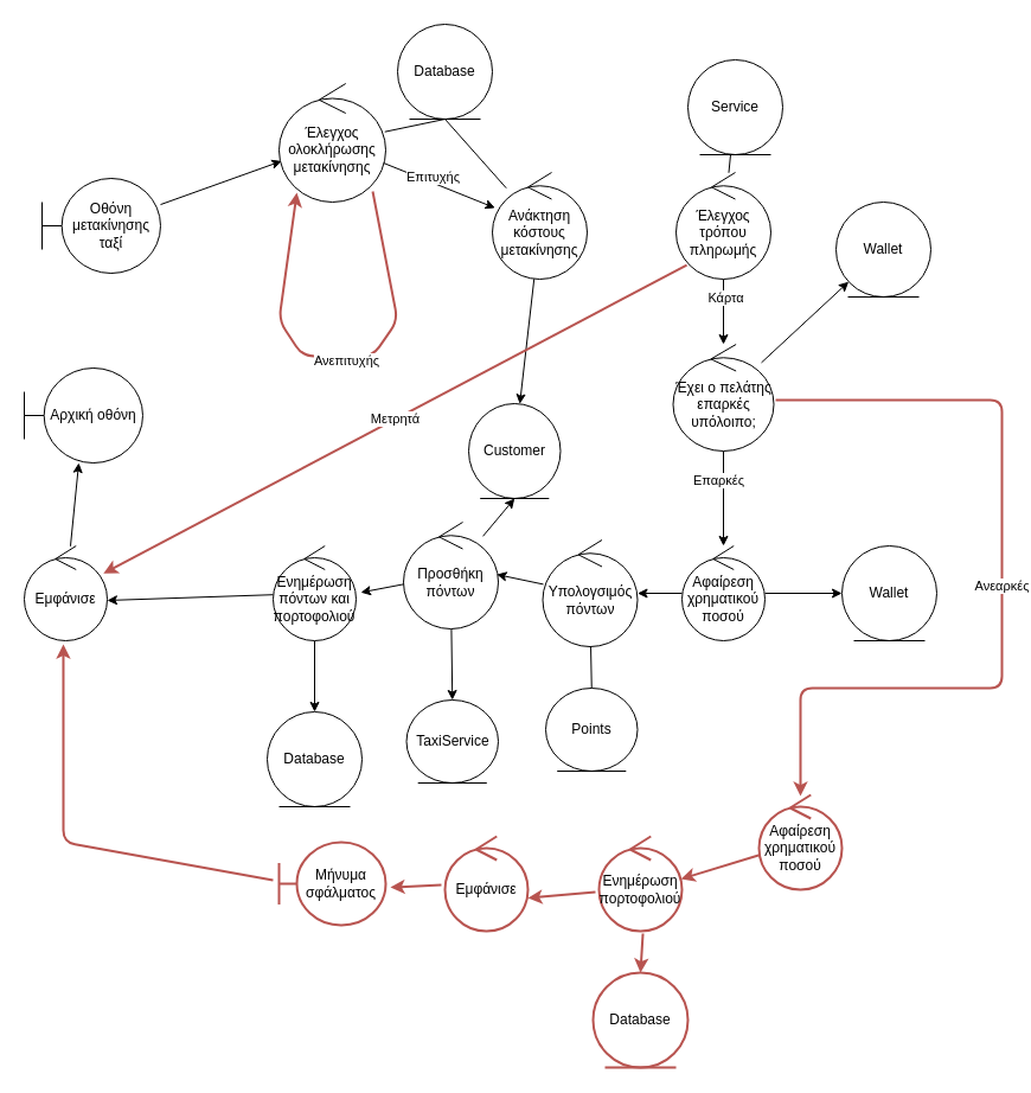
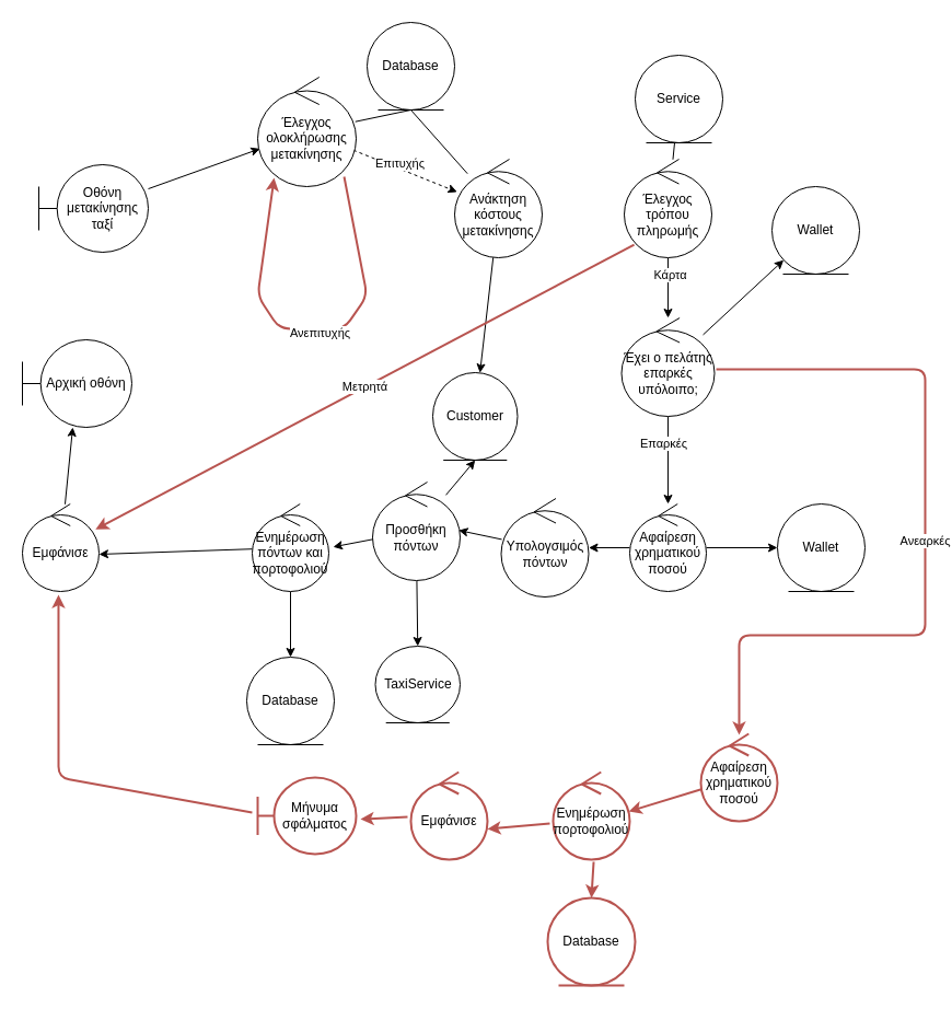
  <mxCell id="0" />
  <mxCell id="1" parent="0" />
  <mxCell id="2" style="edgeStyle=none;html=1;" parent="1" source="3" target="7" edge="1"><mxGeometry relative="1" as="geometry" /></mxCell>
  <mxCell id="3" value="Οθόνη μετακίνησης&lt;br&gt;ταξί" style="shape=umlBoundary;whiteSpace=wrap;html=1;" parent="1" vertex="1"><mxGeometry x="35" y="150" width="100" height="80" as="geometry" /></mxCell>
  <mxCell id="4" style="edgeStyle=none;html=1;entryX=0.5;entryY=1;entryDx=0;entryDy=0;endArrow=none;endFill=0;" parent="1" source="7" target="8" edge="1"><mxGeometry relative="1" as="geometry" /></mxCell>
- <mxCell id="5" value="" style="edgeStyle=none;html=1;" parent="1" source="7" target="11" edge="1"><mxGeometry relative="1" as="geometry" /></mxCell>
+ <mxCell id="5" value="" style="edgeStyle=none;html=1;dashed=1;" parent="1" source="7" target="11" edge="1"><mxGeometry relative="1" as="geometry" /></mxCell>
  <mxCell id="6" value="Επιτυχής" style="edgeLabel;html=1;align=center;verticalAlign=middle;resizable=0;points=[];" parent="5" vertex="1" connectable="0"><mxGeometry x="-0.401" y="1" relative="1" as="geometry"><mxPoint x="13" y="1" as="offset" /></mxGeometry></mxCell>
  <mxCell id="7" value="Έλεγχος ολοκλήρωσης μετακίνησης" style="ellipse;shape=umlControl;whiteSpace=wrap;html=1;" parent="1" vertex="1"><mxGeometry x="235" y="70" width="90" height="100" as="geometry" /></mxCell>
  <mxCell id="8" value="Database" style="ellipse;shape=umlEntity;whiteSpace=wrap;html=1;" parent="1" vertex="1"><mxGeometry x="335" y="20" width="80" height="80" as="geometry" /></mxCell>
  <mxCell id="9" value="" style="edgeStyle=none;html=1;entryX=0.5;entryY=1;entryDx=0;entryDy=0;endArrow=none;endFill=0;" parent="1" source="11" target="8" edge="1"><mxGeometry relative="1" as="geometry"><mxPoint x="455" y="100" as="targetPoint" /></mxGeometry></mxCell>
  <mxCell id="10" value="" style="edgeStyle=none;html=1;" parent="1" source="11" target="51" edge="1"><mxGeometry relative="1" as="geometry" /></mxCell>
  <mxCell id="11" value="Ανάκτηση κόστους μετακίνησης" style="ellipse;shape=umlControl;whiteSpace=wrap;html=1;" parent="1" vertex="1"><mxGeometry x="415" y="145" width="80" height="90" as="geometry" /></mxCell>
  <mxCell id="12" value="" style="edgeStyle=none;html=1;" parent="1" source="15" target="19" edge="1"><mxGeometry relative="1" as="geometry" /></mxCell>
  <mxCell id="13" value="Κάρτα" style="edgeLabel;html=1;align=center;verticalAlign=middle;resizable=0;points=[];" parent="12" connectable="0" vertex="1"><mxGeometry x="-0.44" y="1" relative="1" as="geometry"><mxPoint as="offset" /></mxGeometry></mxCell>
  <mxCell id="14" value="" style="edgeStyle=none;html=1;endArrow=none;endFill=0;" parent="1" source="15" target="46" edge="1"><mxGeometry relative="1" as="geometry" /></mxCell>
  <mxCell id="15" value="Έλεγχος τρόπου πληρωμής" style="ellipse;shape=umlControl;whiteSpace=wrap;html=1;" parent="1" vertex="1"><mxGeometry x="570" y="145" width="80" height="90" as="geometry" /></mxCell>
  <mxCell id="16" value="" style="edgeStyle=none;html=1;" parent="1" source="19" target="20" edge="1"><mxGeometry relative="1" as="geometry" /></mxCell>
  <mxCell id="17" value="" style="edgeStyle=none;html=1;" parent="1" source="19" target="23" edge="1"><mxGeometry relative="1" as="geometry" /></mxCell>
  <mxCell id="18" value="Επαρκές" style="edgeLabel;html=1;align=center;verticalAlign=middle;resizable=0;points=[];" parent="17" vertex="1" connectable="0"><mxGeometry x="-0.363" y="1" relative="1" as="geometry"><mxPoint x="-6" y="-1" as="offset" /></mxGeometry></mxCell>
  <mxCell id="19" value="Έχει ο πελάτης επαρκές υπόλοιπο;" style="ellipse;shape=umlControl;whiteSpace=wrap;html=1;" parent="1" vertex="1"><mxGeometry x="567.5" y="290" width="85" height="90" as="geometry" /></mxCell>
  <mxCell id="20" value="Wallet" style="ellipse;shape=umlEntity;whiteSpace=wrap;html=1;" parent="1" vertex="1"><mxGeometry x="705" y="170" width="80" height="80" as="geometry" /></mxCell>
  <mxCell id="21" value="" style="edgeStyle=none;html=1;" parent="1" source="23" target="24" edge="1"><mxGeometry relative="1" as="geometry" /></mxCell>
  <mxCell id="22" value="" style="edgeStyle=none;html=1;" parent="1" source="23" target="27" edge="1"><mxGeometry relative="1" as="geometry" /></mxCell>
  <mxCell id="23" value="Αφαίρεση χρηματικού ποσού" style="ellipse;shape=umlControl;whiteSpace=wrap;html=1;" parent="1" vertex="1"><mxGeometry x="575" y="460" width="70" height="80" as="geometry" /></mxCell>
  <mxCell id="24" value="Wallet" style="ellipse;shape=umlEntity;whiteSpace=wrap;html=1;" parent="1" vertex="1"><mxGeometry x="710" y="460" width="80" height="80" as="geometry" /></mxCell>
- <mxCell id="25" value="" style="edgeStyle=none;html=1;endArrow=none;endFill=0;entryX=0.5;entryY=0;entryDx=0;entryDy=0;" parent="1" source="27" target="52" edge="1"><mxGeometry relative="1" as="geometry" /></mxCell>
  <mxCell id="26" value="" style="edgeStyle=none;html=1;endArrow=classic;endFill=1;entryX=0.983;entryY=0.49;entryDx=0;entryDy=0;entryPerimeter=0;" parent="1" source="27" target="50" edge="1"><mxGeometry relative="1" as="geometry" /></mxCell>
  <mxCell id="27" value="Υπολογσιμός πόντων" style="ellipse;shape=umlControl;whiteSpace=wrap;html=1;" parent="1" vertex="1"><mxGeometry x="457.5" y="455" width="80" height="90" as="geometry" /></mxCell>
  <mxCell id="28" value="TaxiService" style="ellipse;shape=umlEntity;whiteSpace=wrap;html=1;" parent="1" vertex="1"><mxGeometry x="342.5" y="590" width="77.5" height="70" as="geometry" /></mxCell>
  <mxCell id="29" value="" style="edgeStyle=none;html=1;entryX=0.5;entryY=0;entryDx=0;entryDy=0;" parent="1" source="31" target="32" edge="1"><mxGeometry relative="1" as="geometry" /></mxCell>
  <mxCell id="30" style="edgeStyle=none;html=1;entryX=1;entryY=0.575;entryDx=0;entryDy=0;entryPerimeter=0;" parent="1" source="31" target="34" edge="1"><mxGeometry relative="1" as="geometry" /></mxCell>
  <mxCell id="31" value="Ενημέρωση πόντων και πορτοφολιού" style="ellipse;shape=umlControl;whiteSpace=wrap;html=1;" parent="1" vertex="1"><mxGeometry x="230" y="460" width="70" height="80" as="geometry" /></mxCell>
  <mxCell id="32" value="Database" style="ellipse;shape=umlEntity;whiteSpace=wrap;html=1;" parent="1" vertex="1"><mxGeometry x="225" y="600" width="80" height="80" as="geometry" /></mxCell>
  <mxCell id="33" value="" style="edgeStyle=none;html=1;" parent="1" source="34" target="35" edge="1"><mxGeometry relative="1" as="geometry" /></mxCell>
  <mxCell id="34" value="Εμφάνισε" style="ellipse;shape=umlControl;whiteSpace=wrap;html=1;" parent="1" vertex="1"><mxGeometry x="20" y="460" width="70" height="80" as="geometry" /></mxCell>
  <mxCell id="35" value="Αρχική οθόνη" style="shape=umlBoundary;whiteSpace=wrap;html=1;" parent="1" vertex="1"><mxGeometry x="20" y="310" width="100" height="80" as="geometry" /></mxCell>
  <mxCell id="36" style="edgeStyle=none;html=1;entryX=0.167;entryY=0.92;entryDx=0;entryDy=0;entryPerimeter=0;exitX=0.878;exitY=0.91;exitDx=0;exitDy=0;exitPerimeter=0;strokeColor=#b85450;fillColor=#f8cecc;strokeWidth=2;" parent="1" source="7" target="7" edge="1"><mxGeometry relative="1" as="geometry"><Array as="points"><mxPoint x="335" y="270" /><mxPoint x="314" y="300" /><mxPoint x="255" y="300" /><mxPoint x="235" y="270" /></Array></mxGeometry></mxCell>
  <mxCell id="37" value="Ανεπιτυχής" style="edgeLabel;html=1;align=center;verticalAlign=middle;resizable=0;points=[];" parent="36" vertex="1" connectable="0"><mxGeometry x="-0.115" y="3" relative="1" as="geometry"><mxPoint x="-14" as="offset" /></mxGeometry></mxCell>
  <mxCell id="38" value="Μετρητά" style="edgeStyle=none;html=1;fillColor=#f8cecc;strokeColor=#b85450;strokeWidth=2;exitX=0.113;exitY=0.867;exitDx=0;exitDy=0;exitPerimeter=0;" parent="1" source="15" target="34" edge="1"><mxGeometry relative="1" as="geometry"><mxPoint x="570.001" y="229.999" as="sourcePoint" /><mxPoint x="462.87" y="334" as="targetPoint" /></mxGeometry></mxCell>
  <mxCell id="39" value="Ανεαρκές" style="edgeStyle=none;html=1;fillColor=#f8cecc;strokeColor=#b85450;strokeWidth=2;exitX=1.018;exitY=0.522;exitDx=0;exitDy=0;exitPerimeter=0;entryX=0.5;entryY=0.013;entryDx=0;entryDy=0;entryPerimeter=0;" parent="1" source="19" target="41" edge="1"><mxGeometry relative="1" as="geometry"><mxPoint x="1178.86" y="430" as="sourcePoint" /><mxPoint x="675" y="660" as="targetPoint" /><Array as="points"><mxPoint x="845" y="337" /><mxPoint x="845" y="580" /><mxPoint x="675" y="580" /></Array></mxGeometry></mxCell>
  <mxCell id="40" style="edgeStyle=none;html=1;strokeColor=#B85450;strokeWidth=2;entryX=0.986;entryY=0.45;entryDx=0;entryDy=0;entryPerimeter=0;" parent="1" source="41" target="53" edge="1"><mxGeometry relative="1" as="geometry"><mxPoint x="575" y="690" as="targetPoint" /></mxGeometry></mxCell>
  <mxCell id="41" value="Αφαίρεση χρηματικού ποσού" style="ellipse;shape=umlControl;whiteSpace=wrap;html=1;strokeColor=#B85450;strokeWidth=2;" parent="1" vertex="1"><mxGeometry x="640" y="670" width="70" height="80" as="geometry" /></mxCell>
  <mxCell id="42" value="Μήνυμα σφάλματος" style="shape=umlBoundary;whiteSpace=wrap;html=1;fillColor=none;strokeColor=#b85450;strokeWidth=2;" parent="1" vertex="1"><mxGeometry x="235" y="710" width="90" height="70" as="geometry" /></mxCell>
  <mxCell id="43" value="Εμφάνισε" style="ellipse;shape=umlControl;whiteSpace=wrap;html=1;strokeColor=#B85450;strokeWidth=2;" parent="1" vertex="1"><mxGeometry x="375" y="705" width="70" height="80" as="geometry" /></mxCell>
  <mxCell id="44" style="edgeStyle=none;html=1;entryX=1.044;entryY=0.543;entryDx=0;entryDy=0;entryPerimeter=0;strokeColor=#B85450;strokeWidth=2;exitX=-0.043;exitY=0.513;exitDx=0;exitDy=0;exitPerimeter=0;" parent="1" source="43" target="42" edge="1"><mxGeometry relative="1" as="geometry"><mxPoint x="463.01" y="780" as="targetPoint" /><mxPoint x="515" y="780" as="sourcePoint" /></mxGeometry></mxCell>
  <mxCell id="45" style="edgeStyle=none;html=1;entryX=0.471;entryY=1.038;entryDx=0;entryDy=0;entryPerimeter=0;strokeColor=#B85450;strokeWidth=2;exitX=-0.056;exitY=0.457;exitDx=0;exitDy=0;exitPerimeter=0;" parent="1" source="42" target="34" edge="1"><mxGeometry relative="1" as="geometry"><mxPoint x="258.49" y="701.97" as="targetPoint" /><mxPoint x="301.52" y="700" as="sourcePoint" /><Array as="points"><mxPoint x="53" y="710" /></Array></mxGeometry></mxCell>
  <mxCell id="46" value="Service" style="ellipse;shape=umlEntity;whiteSpace=wrap;html=1;" parent="1" vertex="1"><mxGeometry x="580" y="50" width="80" height="80" as="geometry" /></mxCell>
  <mxCell id="47" style="edgeStyle=none;html=1;entryX=0.5;entryY=0;entryDx=0;entryDy=0;endArrow=classic;endFill=1;" parent="1" source="50" target="28" edge="1"><mxGeometry relative="1" as="geometry" /></mxCell>
  <mxCell id="48" style="edgeStyle=none;html=1;entryX=0.5;entryY=1;entryDx=0;entryDy=0;endArrow=classic;endFill=1;" parent="1" source="50" target="51" edge="1"><mxGeometry relative="1" as="geometry" /></mxCell>
  <mxCell id="49" style="edgeStyle=none;html=1;entryX=1.057;entryY=0.491;entryDx=0;entryDy=0;entryPerimeter=0;endArrow=classic;endFill=1;" parent="1" source="50" target="31" edge="1"><mxGeometry relative="1" as="geometry" /></mxCell>
  <mxCell id="50" value="Προσθήκη πόντων" style="ellipse;shape=umlControl;whiteSpace=wrap;html=1;" parent="1" vertex="1"><mxGeometry x="340" y="440" width="80" height="90" as="geometry" /></mxCell>
  <mxCell id="51" value="Customer" style="ellipse;shape=umlEntity;whiteSpace=wrap;html=1;" parent="1" vertex="1"><mxGeometry x="395" y="340" width="77.5" height="80" as="geometry" /></mxCell>
- <mxCell id="52" value="Points" style="ellipse;shape=umlEntity;whiteSpace=wrap;html=1;" parent="1" vertex="1"><mxGeometry x="460" y="580" width="77.5" height="70" as="geometry" /></mxCell>
  <mxCell id="53" value="Ενημέρωση πορτοφολιού" style="ellipse;shape=umlControl;whiteSpace=wrap;html=1;strokeColor=#B85450;strokeWidth=2;" vertex="1" parent="1"><mxGeometry x="505" y="705" width="70" height="80" as="geometry" /></mxCell>
  <mxCell id="54" value="Database" style="ellipse;shape=umlEntity;whiteSpace=wrap;html=1;strokeColor=#b85450;strokeWidth=2;" vertex="1" parent="1"><mxGeometry x="500" y="820" width="80" height="80" as="geometry" /></mxCell>
  <mxCell id="55" style="edgeStyle=none;html=1;strokeColor=#B85450;strokeWidth=2;entryX=0.5;entryY=0;entryDx=0;entryDy=0;exitX=0.529;exitY=1.025;exitDx=0;exitDy=0;exitPerimeter=0;" edge="1" parent="1" source="53" target="54"><mxGeometry relative="1" as="geometry"><mxPoint x="584.02" y="751" as="targetPoint" /><mxPoint x="651.221" y="730.472" as="sourcePoint" /></mxGeometry></mxCell>
  <mxCell id="56" style="edgeStyle=none;html=1;strokeColor=#B85450;strokeWidth=2;entryX=1;entryY=0.65;entryDx=0;entryDy=0;entryPerimeter=0;exitX=-0.043;exitY=0.588;exitDx=0;exitDy=0;exitPerimeter=0;" edge="1" parent="1" source="53" target="43"><mxGeometry relative="1" as="geometry"><mxPoint x="390.3" y="805.53" as="targetPoint" /><mxPoint x="457.501" y="785.002" as="sourcePoint" /></mxGeometry></mxCell>
